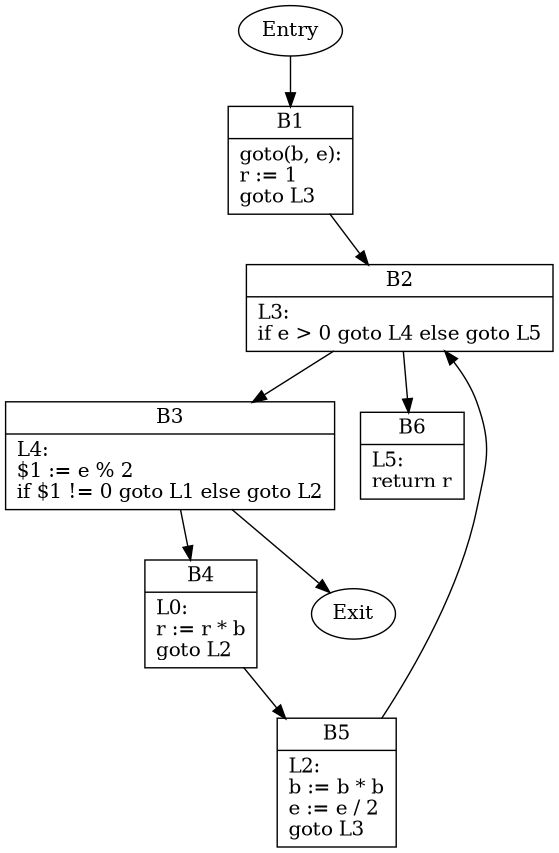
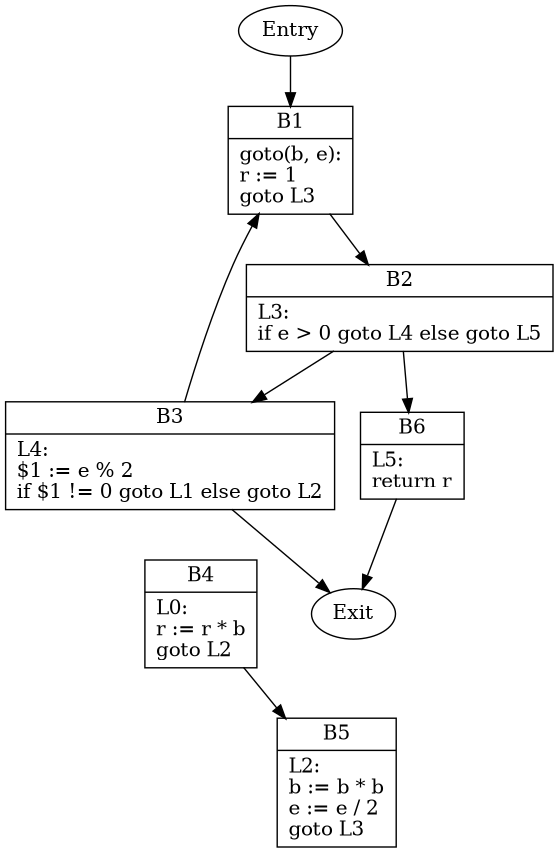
  digraph {
    node [shape=record]
    n1 [label="{B1|goto(b, e):\lr := 1\lgoto L3\l}"]
    n2 [label="{B2|L3:\lif e \> 0 goto L4 else goto L5\l}"]
    n3 [label="{B3|L4:\l$1 := e % 2\lif $1 != 0 goto L1 else goto L2\l}"]
    n4 [label="{B6|L5:\lreturn r\l}"]
    n5 [label="{B4|L0:\lr := r * b\lgoto L2\l}"]
    Exit [shape=""]
    n7 [label="{B5|L2:\lb := b * b\le := e / 2\lgoto L3\l}"]
    Entry [shape=""]
    n1 -> n2
    n2 -> n3
    n2 -> n4
-   n3 -> n5
+   n3 -> n1
    n3 -> Exit
+   n4 -> Exit
    n5 -> n7
-   n7 -> n2
    Entry -> n1
  }
